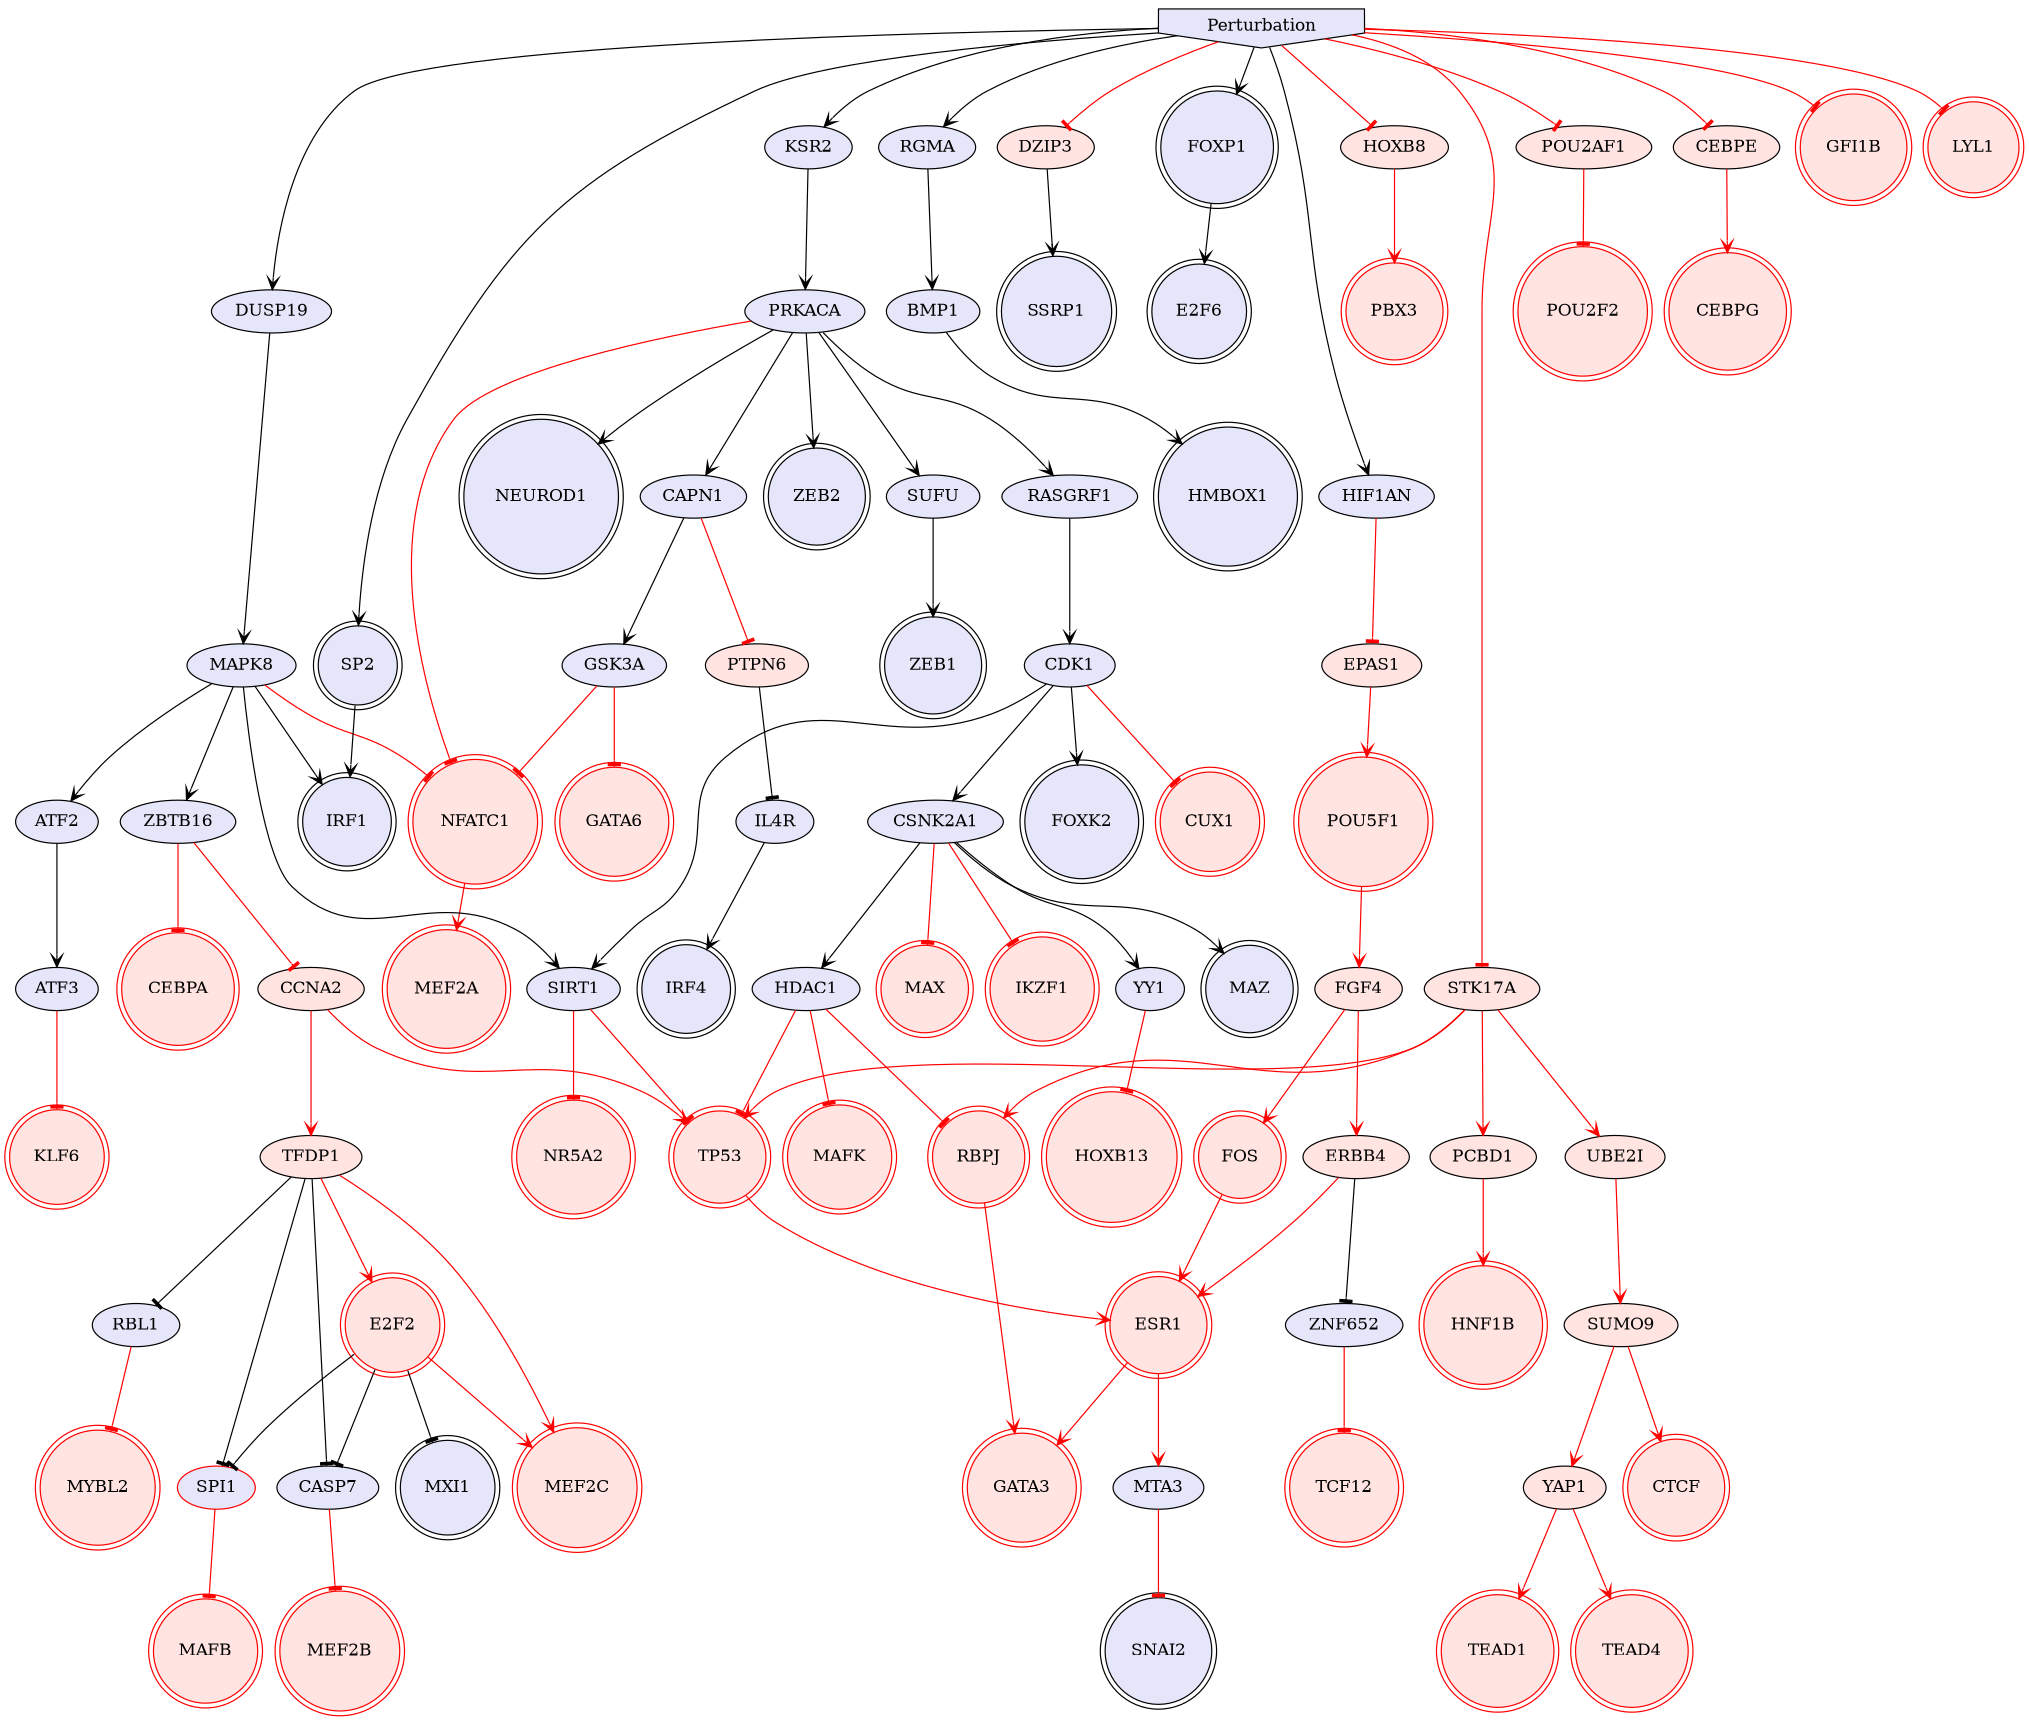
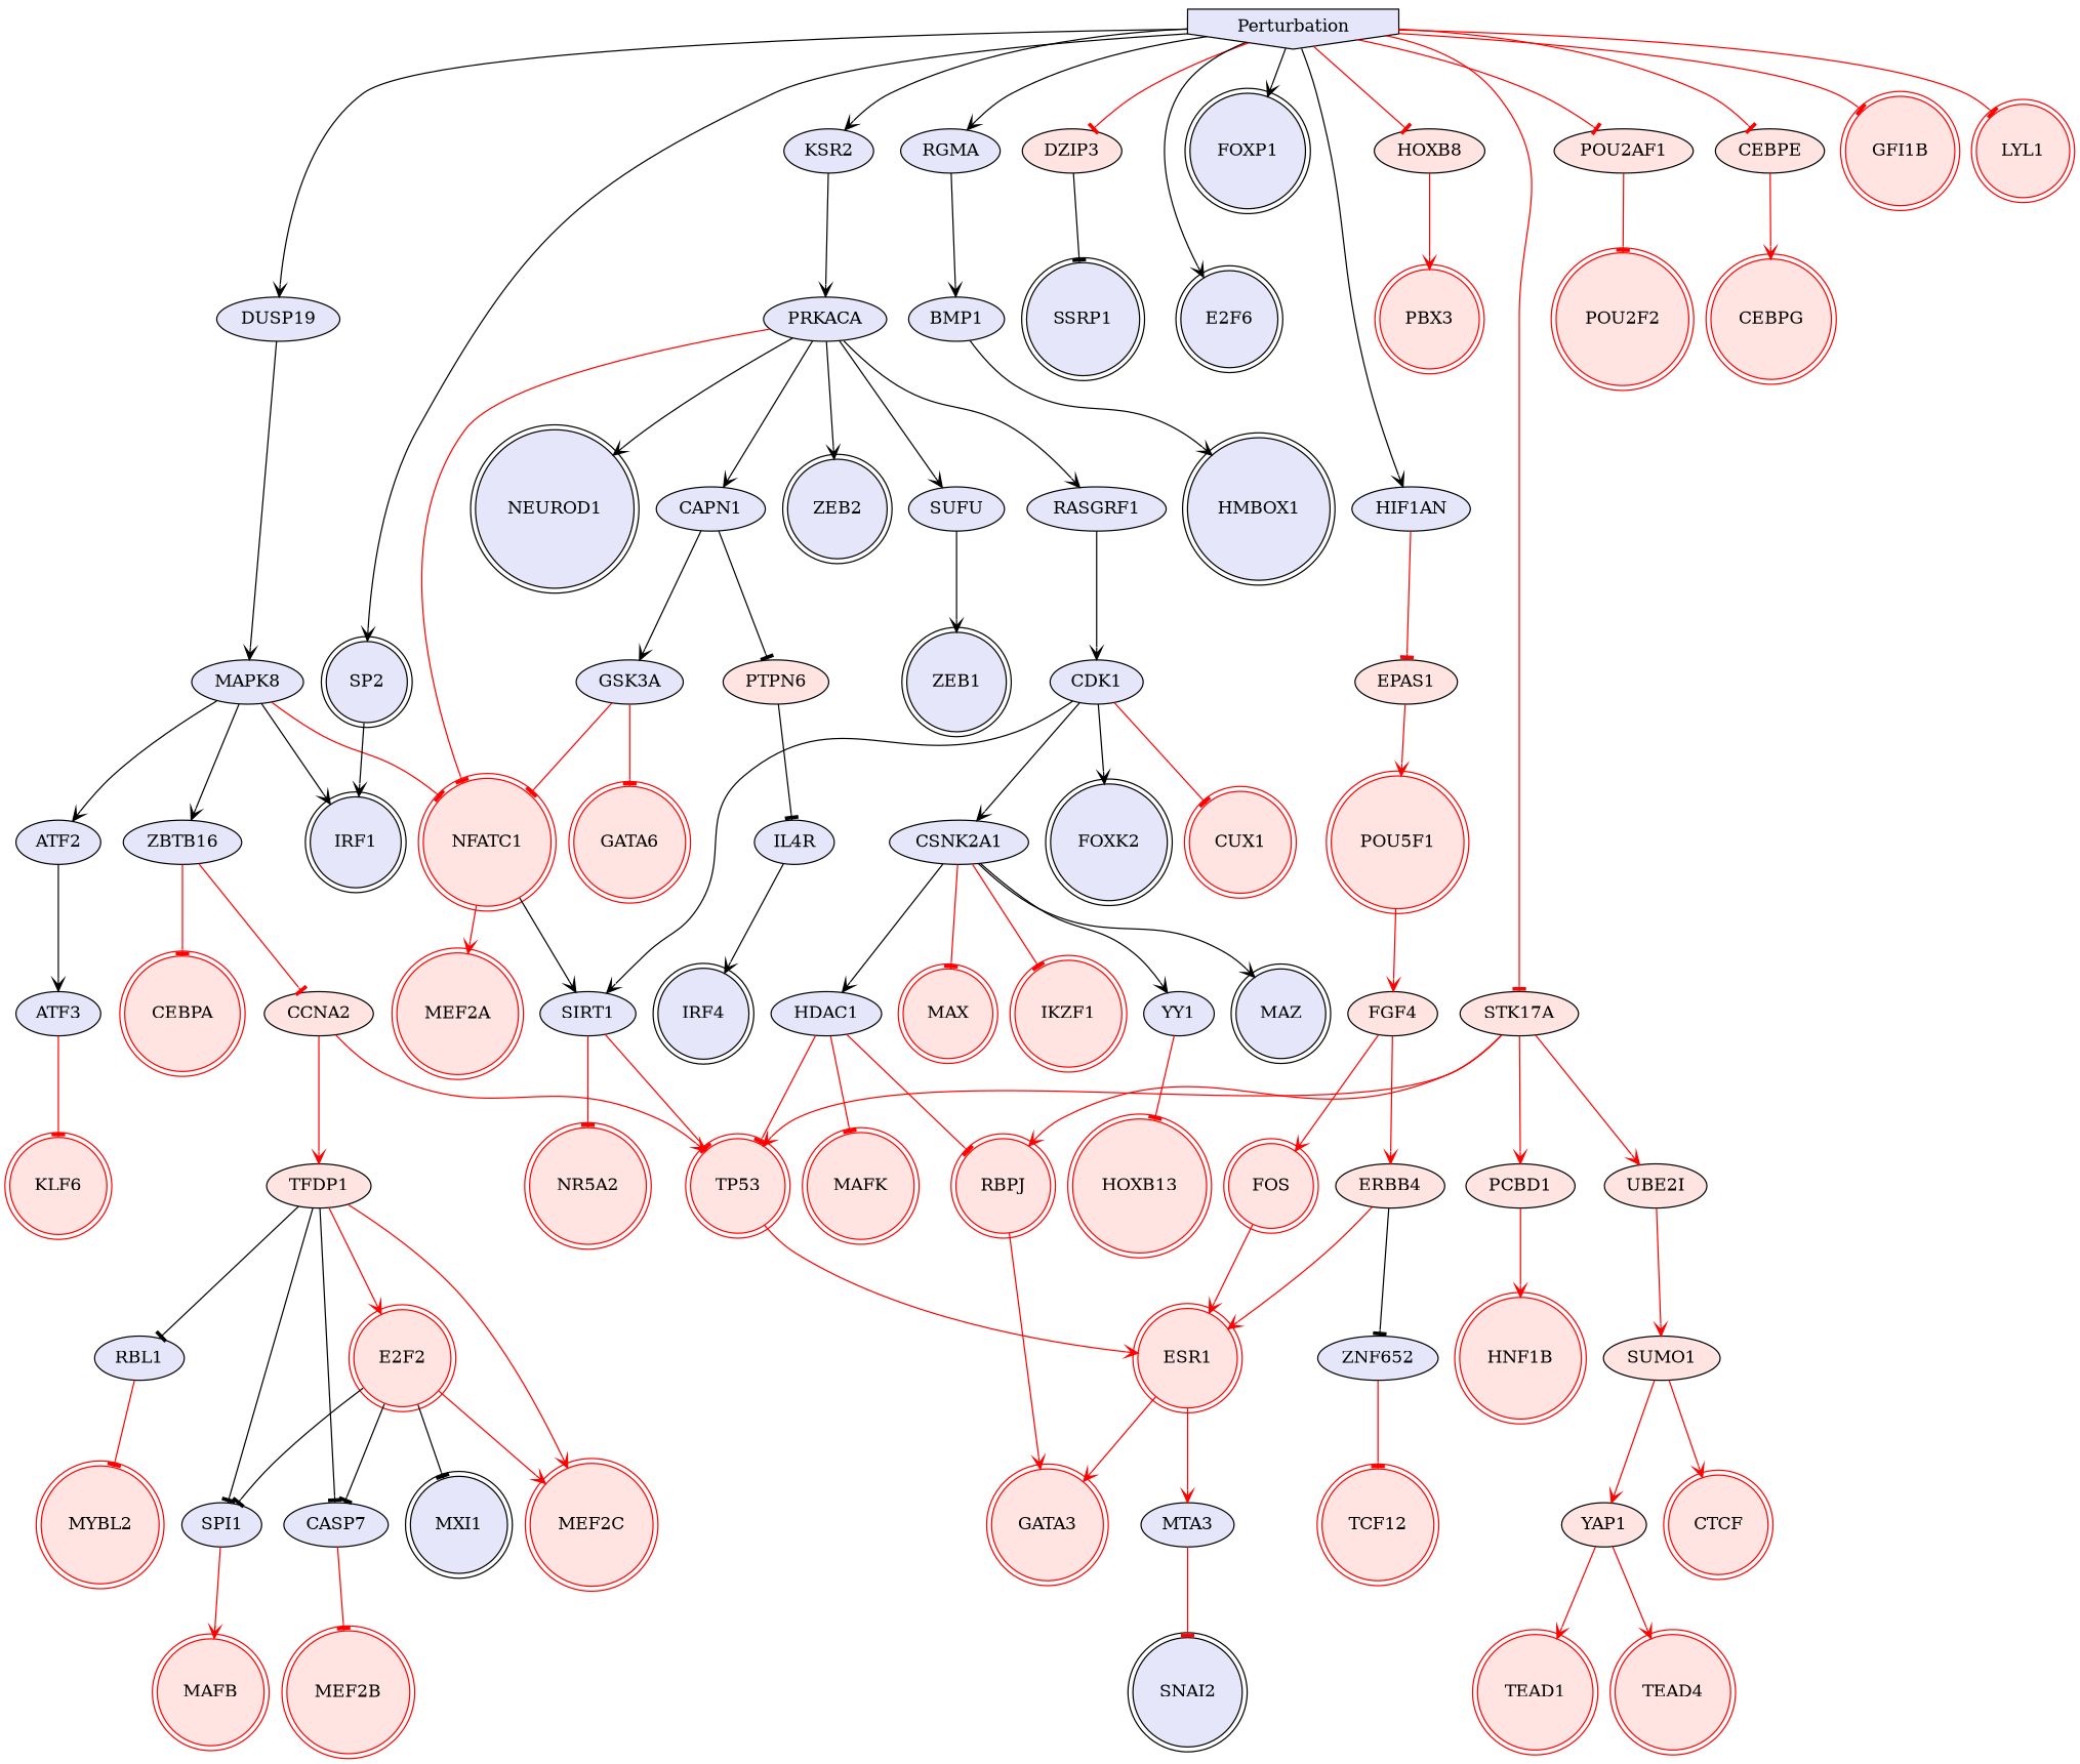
  digraph {
    node [fillcolor=mistyrose style=filled shape=doublecircle]
    edge [arrowhead=vee color=red penwidth=1]
    PRKACA [fillcolor=lavender shape=""]
    CAPN1 [fillcolor=lavender shape=""]
    NEUROD1 [color=black fillcolor=lavender]
    SUFU [fillcolor=lavender shape=""]
    RASGRF1 [fillcolor=lavender shape=""]
    ZEB2 [color=black fillcolor=lavender]
    NFATC1 [color=red]
    GSK3A [fillcolor=lavender shape=""]
    PTPN6 [shape=""]
    ZEB1 [color=black fillcolor=lavender]
    CDK1 [fillcolor=lavender shape=""]
    MEF2A [color=red]
    GATA6 [color=red]
    IL4R [fillcolor=lavender shape=""]
    CSNK2A1 [fillcolor=lavender shape=""]
    SIRT1 [fillcolor=lavender shape=""]
    FOXK2 [color=black fillcolor=lavender]
    CUX1 [color=red]
    E2F2 [color=red]
-   SPI1 [fillcolor=lavender color=red shape=""]
+   SPI1 [fillcolor=lavender shape=""]
    CASP7 [fillcolor=lavender shape=""]
    MXI1 [color=black fillcolor=lavender]
    MEF2C [color=red]
    MAFB [color=red]
    MEF2B [color=red]
    HDAC1 [fillcolor=lavender shape=""]
    YY1 [fillcolor=lavender shape=""]
    MAZ [color=black fillcolor=lavender]
    MAX [color=red]
    IKZF1 [color=red]
    TP53 [color=red]
    NR5A2 [color=red]
    RBPJ [color=red]
    MAFK [color=red]
    HOXB13 [color=red]
    ESR1 [color=red]
    ATF2 [fillcolor=lavender shape=""]
    ATF3 [fillcolor=lavender shape=""]
    KLF6 [color=red]
    MAPK8 [fillcolor=lavender shape=""]
    IRF1 [color=black fillcolor=lavender]
    ZBTB16 [fillcolor=lavender shape=""]
    CCNA2 [shape=""]
    CEBPA [color=red]
    TFDP1 [shape=""]
    GATA3 [color=red]
    IRF4 [color=black fillcolor=lavender]
    ERBB4 [shape=""]
    ZNF652 [fillcolor=lavender shape=""]
    TCF12 [color=red]
    MTA3 [fillcolor=lavender shape=""]
    DUSP19 [fillcolor=lavender shape=""]
    KSR2 [fillcolor=lavender shape=""]
    SP2 [color=black fillcolor=lavender]
    RBL1 [fillcolor=lavender shape=""]
    MYBL2 [color=red]
    BMP1 [fillcolor=lavender shape=""]
    HMBOX1 [color=black fillcolor=lavender]
    RGMA [fillcolor=lavender shape=""]
    DZIP3 [shape=""]
    SSRP1 [color=black fillcolor=lavender]
    SNAI2 [color=black fillcolor=lavender]
    Perturbation [color=black fillcolor=lavender shape=invhouse]
    E2F6 [color=black fillcolor=lavender]
    FOXP1 [color=black fillcolor=lavender]
    HIF1AN [fillcolor=lavender shape=""]
    HOXB8 [shape=""]
    STK17A [shape=""]
    POU2AF1 [shape=""]
    CEBPE [shape=""]
    GFI1B [color=red]
    LYL1 [color=red]
    EPAS1 [shape=""]
    PBX3 [color=red]
    UBE2I [shape=""]
    PCBD1 [shape=""]
    POU2F2 [color=red]
    CEBPG [color=red]
    POU5F1 [color=red]
    FOS [color=red]
-   SUMO1 [label=SUMO9 shape=""]
+   SUMO1 [shape=""]
    YAP1 [shape=""]
    CTCF [color=red]
    TEAD4 [color=red]
    TEAD1 [color=red]
    FGF4 [shape=""]
    HNF1B [color=red]
    PRKACA -> CAPN1 [color=black]
    PRKACA -> NEUROD1 [color=black]
    PRKACA -> SUFU [color=black]
    PRKACA -> RASGRF1 [color=black]
    PRKACA -> ZEB2 [color=black]
    PRKACA -> NFATC1 [arrowhead=tee]
    CAPN1 -> GSK3A [color=black]
-   CAPN1 -> PTPN6 [arrowhead=tee]
+   CAPN1 -> PTPN6 [arrowhead=tee color=black]
    SUFU -> ZEB1 [color=black]
    RASGRF1 -> CDK1 [color=black]
    NFATC1 -> MEF2A
    GSK3A -> NFATC1 [arrowhead=tee]
    GSK3A -> GATA6 [arrowhead=tee]
    PTPN6 -> IL4R [arrowhead=tee color=black]
    CDK1 -> CSNK2A1 [color=black]
    CDK1 -> SIRT1 [color=black]
    CDK1 -> FOXK2 [color=black]
    CDK1 -> CUX1 [arrowhead=tee]
    IL4R -> IRF4 [color=black]
    CSNK2A1 -> HDAC1 [color=black]
    CSNK2A1 -> YY1 [color=black]
    CSNK2A1 -> MAZ [color=black]
    CSNK2A1 -> MAX [arrowhead=tee]
    CSNK2A1 -> IKZF1 [arrowhead=tee]
    SIRT1 -> TP53 [arrowhead=tee]
    SIRT1 -> NR5A2 [arrowhead=tee]
    E2F2 -> SPI1 [arrowhead=tee color=black]
    E2F2 -> CASP7 [arrowhead=tee color=black]
    E2F2 -> MXI1 [arrowhead=tee color=black]
    E2F2 -> MEF2C
-   SPI1 -> MAFB [arrowhead=tee]
+   SPI1 -> MAFB
    CASP7 -> MEF2B [arrowhead=tee]
    HDAC1 -> TP53 [arrowhead=tee]
    HDAC1 -> RBPJ [arrowhead=tee]
    HDAC1 -> MAFK [arrowhead=tee]
    YY1 -> HOXB13 [arrowhead=tee]
    TP53 -> ESR1
    RBPJ -> GATA3
    ESR1 -> GATA3
    ESR1 -> MTA3
    ATF2 -> ATF3 [color=black]
    ATF3 -> KLF6 [arrowhead=tee]
    MAPK8 -> NFATC1 [arrowhead=tee]
-   MAPK8 -> SIRT1 [color=black]
+   NFATC1 -> SIRT1 [color=black]
    MAPK8 -> ATF2 [color=black]
    MAPK8 -> IRF1 [color=black]
    MAPK8 -> ZBTB16 [color=black]
    ZBTB16 -> CCNA2 [arrowhead=tee]
    ZBTB16 -> CEBPA [arrowhead=tee]
    CCNA2 -> TP53
    CCNA2 -> TFDP1
    TFDP1 -> E2F2
    TFDP1 -> SPI1 [arrowhead=tee color=black]
    TFDP1 -> CASP7 [arrowhead=tee color=black]
    TFDP1 -> MEF2C
    TFDP1 -> RBL1 [arrowhead=tee color=black]
    ERBB4 -> ESR1
    ERBB4 -> ZNF652 [arrowhead=tee color=black]
    ZNF652 -> TCF12 [arrowhead=tee]
    MTA3 -> SNAI2 [arrowhead=tee]
    DUSP19 -> MAPK8 [color=black]
    KSR2 -> PRKACA [color=black]
    SP2 -> IRF1 [color=black]
    RBL1 -> MYBL2 [arrowhead=tee]
    BMP1 -> HMBOX1 [color=black]
    RGMA -> BMP1 [color=black]
-   DZIP3 -> SSRP1 [color=black]
+   DZIP3 -> SSRP1 [arrowhead=tee color=black]
    Perturbation -> DUSP19 [color=black]
    Perturbation -> KSR2 [color=black]
    Perturbation -> SP2 [color=black]
    Perturbation -> RGMA [color=black]
    Perturbation -> DZIP3 [arrowhead=tee]
-   FOXP1 -> E2F6 [color=black]
+   Perturbation -> E2F6 [color=black]
    Perturbation -> FOXP1 [color=black]
    Perturbation -> HIF1AN [color=black]
    Perturbation -> HOXB8 [arrowhead=tee]
    Perturbation -> STK17A [arrowhead=tee]
    Perturbation -> POU2AF1 [arrowhead=tee]
    Perturbation -> CEBPE [arrowhead=tee]
    Perturbation -> GFI1B [arrowhead=tee]
    Perturbation -> LYL1 [arrowhead=tee]
    HIF1AN -> EPAS1 [arrowhead=tee]
    HOXB8 -> PBX3
    STK17A -> TP53
    STK17A -> RBPJ
    STK17A -> UBE2I
    STK17A -> PCBD1
    POU2AF1 -> POU2F2 [arrowhead=tee]
    CEBPE -> CEBPG
    EPAS1 -> POU5F1
    UBE2I -> SUMO1
    PCBD1 -> HNF1B
    POU5F1 -> FGF4
    FOS -> ESR1
    SUMO1 -> YAP1
    SUMO1 -> CTCF
    YAP1 -> TEAD4
    YAP1 -> TEAD1
    FGF4 -> ERBB4
    FGF4 -> FOS
  }
